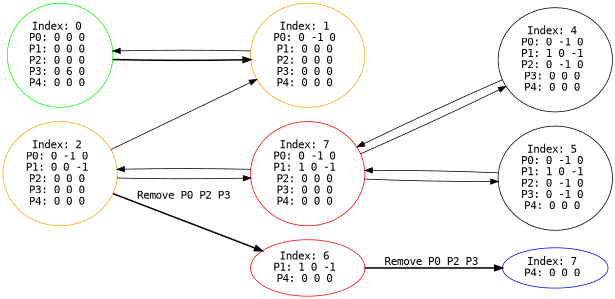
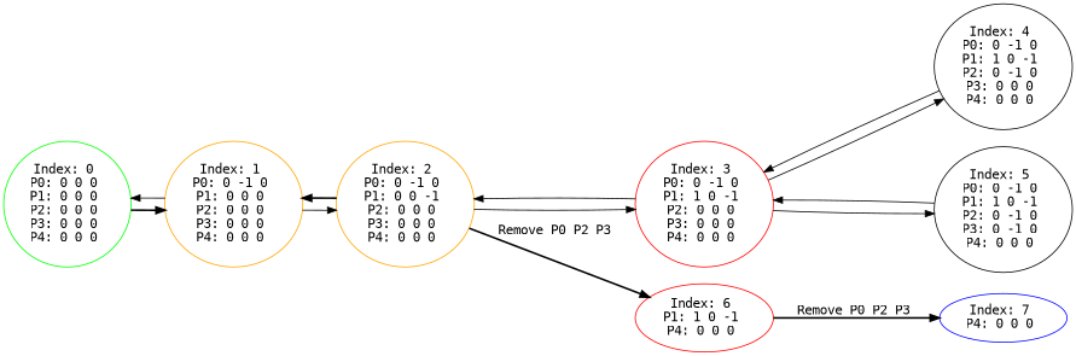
  digraph {
    color=black
    fontname="DejaVu Sans Mono"
    rankdir=LR
    node [fontname="DejaVu Sans Mono"]
    edge [fontname="DejaVu Sans Mono"]
-   n1 [color=green label="Index: 0 \nP0: 0 0 0 \nP1: 0 0 0 \nP2: 0 0 0 \nP3: 0 6 0 \nP4: 0 0 0 \n"]
+   n1 [color=green label="Index: 0 \nP0: 0 0 0 \nP1: 0 0 0 \nP2: 0 0 0 \nP3: 0 0 0 \nP4: 0 0 0 \n"]
    n2 [color=orange label="Index: 1 \nP0: 0 -1 0 \nP1: 0 0 0 \nP2: 0 0 0 \nP3: 0 0 0 \nP4: 0 0 0 \n"]
    n3 [color=orange label="Index: 2 \nP0: 0 -1 0 \nP1: 0 0 -1 \nP2: 0 0 0 \nP3: 0 0 0 \nP4: 0 0 0 \n"]
-   n4 [color=red label="Index: 7 \nP0: 0 -1 0 \nP1: 1 0 -1 \nP2: 0 0 0 \nP3: 0 0 0 \nP4: 0 0 0 \n"]
+   n4 [color=red label="Index: 3 \nP0: 0 -1 0 \nP1: 1 0 -1 \nP2: 0 0 0 \nP3: 0 0 0 \nP4: 0 0 0 \n"]
    n5 [color=red label="Index: 6 \nP1: 1 0 -1 \nP4: 0 0 0 \n"]
    n6 [label="Index: 4 \nP0: 0 -1 0 \nP1: 1 0 -1 \nP2: 0 -1 0 \nP3: 0 0 0 \nP4: 0 0 0 \n"]
    n7 [label="Index: 5 \nP0: 0 -1 0 \nP1: 1 0 -1 \nP2: 0 -1 0 \nP3: 0 -1 0 \nP4: 0 0 0 \n"]
    n8 [color=blue label="Index: 7 \nP4: 0 0 0 \n"]
    n1 -> n2 [style=bold]
    n2 -> n1
-   n3 -> n2
+   n2 -> n3
+   n3 -> n2 [style=bold]
    n3 -> n4
    n3 -> n5 [label=" Remove P0 P2 P3 " style=bold]
    n4 -> n3
    n4 -> n6
    n4 -> n7
    n5 -> n8 [label=" Remove P0 P2 P3 " style=bold]
    n6 -> n4
    n7 -> n4
  }
